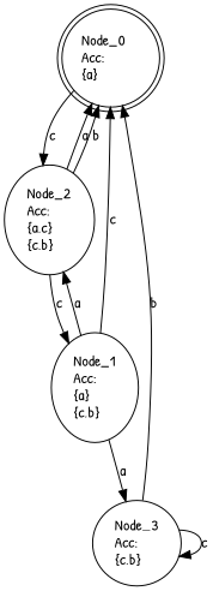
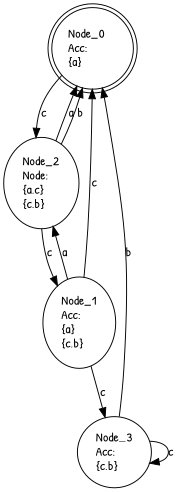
  digraph {
    fontname="Patrick Hand"
    node [fontname="Patrick Hand"]
    edge [fontname="Patrick Hand"]
    n1 [label="Node_0\lAcc:\l{a}\l" shape=doublecircle]
-   n2 [label="Node_2\lAcc:\l{a,c}\l{c,b}\l"]
+   n2 [label="Node_2\lNode:\l{a,c}\l{c,b}\l"]
    n3 [label="Node_1\lAcc:\l{a}\l{c,b}\l"]
    n4 [label="Node_3\lAcc:\l{c,b}\l"]
    n1 -> n2 [label=c]
    n2 -> n1 [label=a]
    n2 -> n1 [label=b]
    n2 -> n3 [label=c]
    n3 -> n1 [label=c]
    n3 -> n2 [label=a]
-   n3 -> n4 [label=a]
+   n3 -> n4 [label=c]
    n4 -> n1 [label=b]
    n4 -> n4 [label=c]
  }
